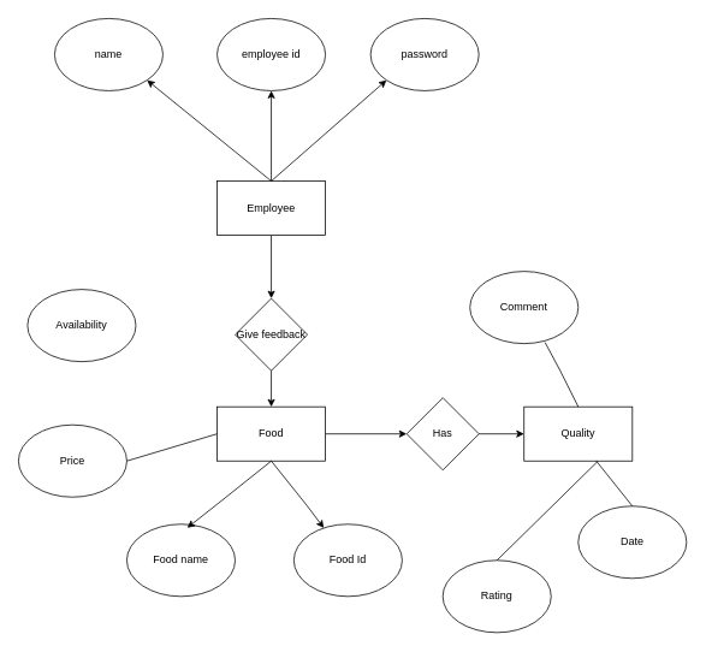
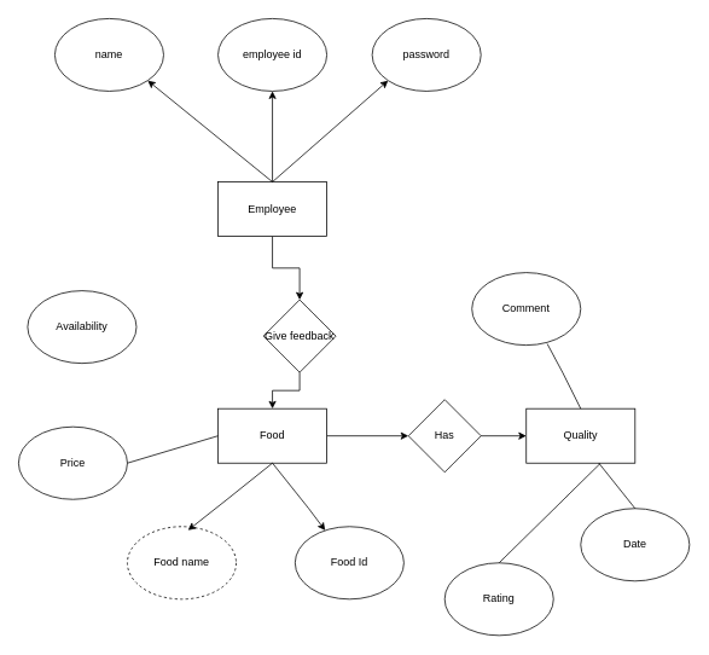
  <mxCell id="0" />
  <mxCell id="1" parent="0" />
  <mxCell id="2" style="edgeStyle=orthogonalEdgeStyle;rounded=0;orthogonalLoop=1;jettySize=auto;html=1;exitX=0.5;exitY=0;exitDx=0;exitDy=0;entryX=0.5;entryY=1;entryDx=0;entryDy=0;" parent="1" source="4" target="5" edge="1"><mxGeometry relative="1" as="geometry" /></mxCell>
  <mxCell id="3" value="" style="edgeStyle=orthogonalEdgeStyle;rounded=0;orthogonalLoop=1;jettySize=auto;html=1;" parent="1" source="4" target="11" edge="1"><mxGeometry relative="1" as="geometry" /></mxCell>
  <mxCell id="4" value="Employee" style="rounded=0;whiteSpace=wrap;html=1;" parent="1" vertex="1"><mxGeometry x="240" y="200" width="120" height="60" as="geometry" /></mxCell>
  <mxCell id="5" value="employee id" style="ellipse;whiteSpace=wrap;html=1;" parent="1" vertex="1"><mxGeometry x="240" y="20" width="120" height="80" as="geometry" /></mxCell>
  <mxCell id="6" value="name" style="ellipse;whiteSpace=wrap;html=1;" parent="1" vertex="1"><mxGeometry x="60" y="20" width="120" height="80" as="geometry" /></mxCell>
  <mxCell id="7" value="password" style="ellipse;whiteSpace=wrap;html=1;" parent="1" vertex="1"><mxGeometry x="410" y="20" width="120" height="80" as="geometry" /></mxCell>
  <mxCell id="8" value="" style="endArrow=classic;html=1;rounded=0;entryX=0;entryY=1;entryDx=0;entryDy=0;" parent="1" target="7" edge="1"><mxGeometry width="50" height="50" relative="1" as="geometry"><mxPoint x="300" y="200" as="sourcePoint" /><mxPoint x="350" y="150" as="targetPoint" /></mxGeometry></mxCell>
  <mxCell id="9" value="" style="endArrow=classic;html=1;rounded=0;entryX=1;entryY=1;entryDx=0;entryDy=0;" parent="1" target="6" edge="1"><mxGeometry width="50" height="50" relative="1" as="geometry"><mxPoint x="300" y="200" as="sourcePoint" /><mxPoint x="350" y="150" as="targetPoint" /></mxGeometry></mxCell>
  <mxCell id="10" style="edgeStyle=orthogonalEdgeStyle;rounded=0;orthogonalLoop=1;jettySize=auto;html=1;entryX=0.5;entryY=0;entryDx=0;entryDy=0;" parent="1" source="11" target="13" edge="1"><mxGeometry relative="1" as="geometry" /></mxCell>
- <mxCell id="11" value="Give feedback" style="rhombus;whiteSpace=wrap;html=1;rounded=0;" parent="1" vertex="1"><mxGeometry x="260" y="330" width="80" height="80" as="geometry" /></mxCell>
+ <mxCell id="11" value="Give feedback" style="rhombus;whiteSpace=wrap;html=1;rounded=0;" parent="1" vertex="1"><mxGeometry x="290" y="330" width="80" height="80" as="geometry" /></mxCell>
  <mxCell id="12" style="edgeStyle=orthogonalEdgeStyle;rounded=0;orthogonalLoop=1;jettySize=auto;html=1;exitX=1;exitY=0.5;exitDx=0;exitDy=0;" parent="1" source="13" target="20" edge="1"><mxGeometry relative="1" as="geometry" /></mxCell>
  <mxCell id="13" value="Food" style="rounded=0;whiteSpace=wrap;html=1;" parent="1" vertex="1"><mxGeometry x="240" y="450" width="120" height="60" as="geometry" /></mxCell>
- <mxCell id="14" value="Food name" style="ellipse;whiteSpace=wrap;html=1;" parent="1" vertex="1"><mxGeometry x="140" y="580" width="120" height="80" as="geometry" /></mxCell>
+ <mxCell id="14" value="Food name" style="ellipse;whiteSpace=wrap;html=1;dashed=1;" parent="1" vertex="1"><mxGeometry x="140" y="580" width="120" height="80" as="geometry" /></mxCell>
  <mxCell id="15" value="Food Id" style="ellipse;whiteSpace=wrap;html=1;" parent="1" vertex="1"><mxGeometry x="325" y="580" width="120" height="80" as="geometry" /></mxCell>
  <mxCell id="16" value="" style="endArrow=classic;html=1;rounded=0;entryX=0.558;entryY=0.05;entryDx=0;entryDy=0;entryPerimeter=0;exitX=0.5;exitY=1;exitDx=0;exitDy=0;" parent="1" source="13" target="14" edge="1"><mxGeometry width="50" height="50" relative="1" as="geometry"><mxPoint x="270" y="520" as="sourcePoint" /><mxPoint x="220" y="570" as="targetPoint" /><Array as="points"><mxPoint x="250" y="550" /></Array></mxGeometry></mxCell>
  <mxCell id="17" value="" style="endArrow=classic;html=1;rounded=0;" parent="1" target="15" edge="1"><mxGeometry width="50" height="50" relative="1" as="geometry"><mxPoint x="300" y="510" as="sourcePoint" /><mxPoint x="217" y="594" as="targetPoint" /><Array as="points"><mxPoint x="340" y="560" /></Array></mxGeometry></mxCell>
  <mxCell id="18" value="Comment" style="ellipse;whiteSpace=wrap;html=1;" parent="1" vertex="1"><mxGeometry x="520" y="300" width="120" height="80" as="geometry" /></mxCell>
  <mxCell id="19" style="edgeStyle=orthogonalEdgeStyle;rounded=0;orthogonalLoop=1;jettySize=auto;html=1;entryX=0;entryY=0.5;entryDx=0;entryDy=0;" parent="1" source="20" target="21" edge="1"><mxGeometry relative="1" as="geometry" /></mxCell>
  <mxCell id="20" value="Has" style="rhombus;whiteSpace=wrap;html=1;" parent="1" vertex="1"><mxGeometry x="450" y="440" width="80" height="80" as="geometry" /></mxCell>
  <mxCell id="21" value="Quality" style="rounded=0;whiteSpace=wrap;html=1;" parent="1" vertex="1"><mxGeometry x="580" y="450" width="120" height="60" as="geometry" /></mxCell>
  <mxCell id="22" value="Rating" style="ellipse;whiteSpace=wrap;html=1;" parent="1" vertex="1"><mxGeometry x="490" y="620" width="120" height="80" as="geometry" /></mxCell>
  <mxCell id="23" value="Date" style="ellipse;whiteSpace=wrap;html=1;" parent="1" vertex="1"><mxGeometry x="640" y="560" width="120" height="80" as="geometry" /></mxCell>
  <mxCell id="24" value="" style="endArrow=none;html=1;rounded=0;entryX=0.693;entryY=0.982;entryDx=0;entryDy=0;entryPerimeter=0;" parent="1" target="18" edge="1"><mxGeometry width="50" height="50" relative="1" as="geometry"><mxPoint x="640" y="450" as="sourcePoint" /><mxPoint x="690" y="400" as="targetPoint" /><Array as="points"><mxPoint x="620" y="410" /></Array></mxGeometry></mxCell>
  <mxCell id="25" value="" style="endArrow=none;html=1;rounded=0;entryX=0.679;entryY=1.008;entryDx=0;entryDy=0;entryPerimeter=0;" parent="1" target="21" edge="1"><mxGeometry width="50" height="50" relative="1" as="geometry"><mxPoint x="550" y="620" as="sourcePoint" /><mxPoint x="600" y="570" as="targetPoint" /></mxGeometry></mxCell>
  <mxCell id="26" value="" style="endArrow=none;html=1;rounded=0;exitX=0.5;exitY=0;exitDx=0;exitDy=0;" parent="1" source="23" edge="1"><mxGeometry width="50" height="50" relative="1" as="geometry"><mxPoint x="630" y="570" as="sourcePoint" /><mxPoint x="660" y="510" as="targetPoint" /></mxGeometry></mxCell>
  <mxCell id="27" value="Availability" style="ellipse;whiteSpace=wrap;html=1;" parent="1" vertex="1"><mxGeometry x="30" y="320" width="120" height="80" as="geometry" /></mxCell>
  <mxCell id="28" value="Price" style="ellipse;whiteSpace=wrap;html=1;" parent="1" vertex="1"><mxGeometry x="20" y="470" width="120" height="80" as="geometry" /></mxCell>
  <mxCell id="29" value="" style="endArrow=none;html=1;rounded=0;entryX=0;entryY=0.5;entryDx=0;entryDy=0;" parent="1" target="13" edge="1"><mxGeometry width="50" height="50" relative="1" as="geometry"><mxPoint x="140" y="510" as="sourcePoint" /><mxPoint x="190" y="460" as="targetPoint" /></mxGeometry></mxCell>
